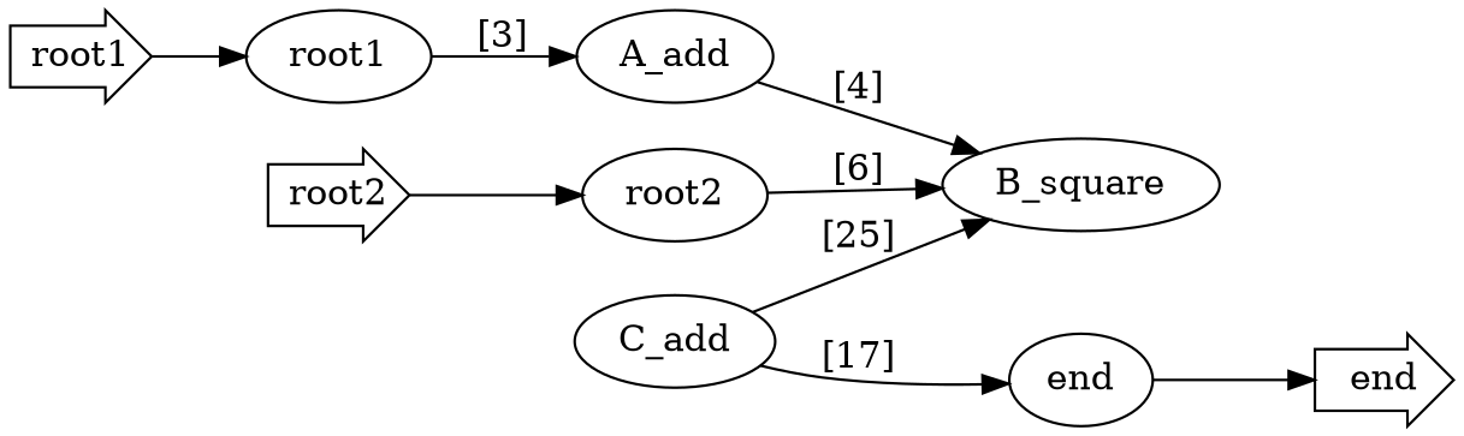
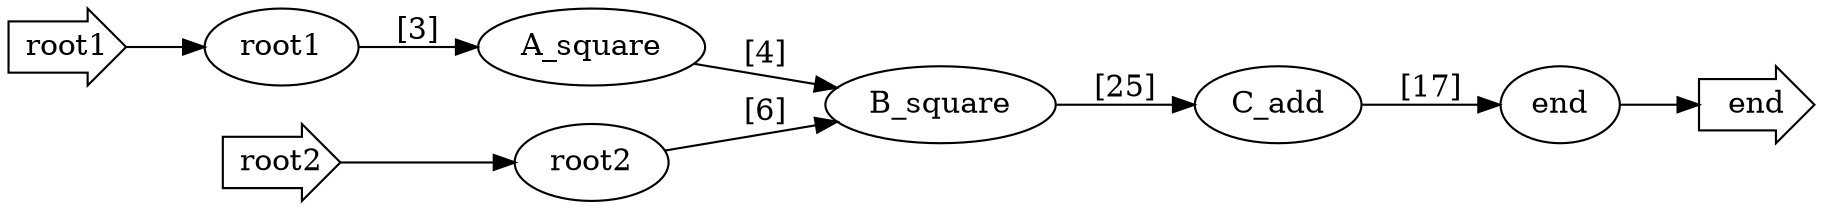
  digraph {
    rankdir=LR
    root1 [shape=rarrow]
    n2 [label=root1]
-   n3 [label=A_add]
+   n3 [label=A_square]
    n4 [label=B_square]
    root2 [shape=rarrow]
    n6 [label=root2]
    n7 [label=C_add]
    end [shape=rarrow]
    n9 [label=end]
    root1 -> n2
    n2 -> n3 [label="[3]"]
    n3 -> n4 [label="[4]"]
-   n7 -> n4 [label="[25]"]
+   n4 -> n7 [label="[25]"]
    root2 -> n6
    n6 -> n4 [label="[6]"]
    n7 -> n9 [label="[17]"]
    n9 -> end
  }
